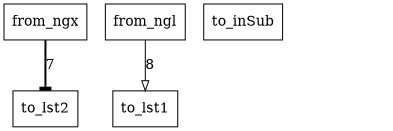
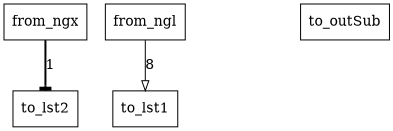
  digraph {
    rankdir=TB
    node [fillcolor=white shape=box style=filled]
    n1 [label=<from_ngx>]
    n2 [label=<to_lst2>]
    n3 [label=<from_ngl>]
    n4 [label=<to_lst1>]
-   n5 [label=<to_inSub>]
-   n1 -> n2 [arrowhead=tee label=7 style=bold]
+   n6 [label=<to_outSub>]
+   n1 -> n2 [arrowhead=tee label=1 style=bold]
    n3 -> n4 [arrowhead=onormal label=8 style=solid]
  }
